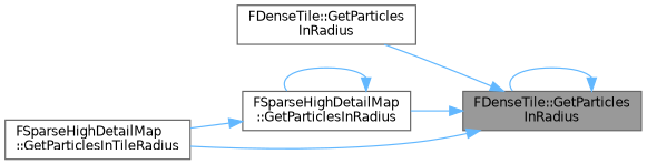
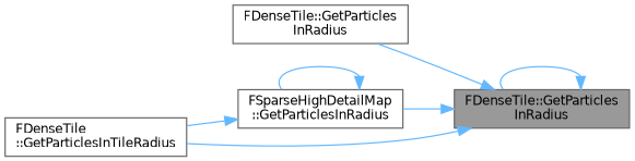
  digraph {
    rankdir=RL
    node [color=grey40 fillcolor=white fontname=Helvetica fontsize=10 shape=box style=filled]
    edge [color=steelblue1 dir=back fontname=Helvetica fontsize=10 labelfontname=Helvetica labelfontsize=10 style=solid]
    n1 [color=gray40 fillcolor=grey60 fontcolor=black height=0.2 label="FDenseTile::GetParticles\lInRadius" width=0.4]
    n2 [height=0.2 label="FDenseTile::GetParticles\lInRadius" width=0.4]
    n3 [height=0.2 label="FSparseHighDetailMap\l::GetParticlesInRadius" width=0.4]
-   n4 [height=0.2 label="FSparseHighDetailMap\l::GetParticlesInTileRadius" width=0.4]
+   n4 [height=0.2 label="FDenseTile\l::GetParticlesInTileRadius" width=0.4]
    n1 -> n1
    n1 -> n2
    n1 -> n3
    n1 -> n4
    n3 -> n3
    n3 -> n4
  }
